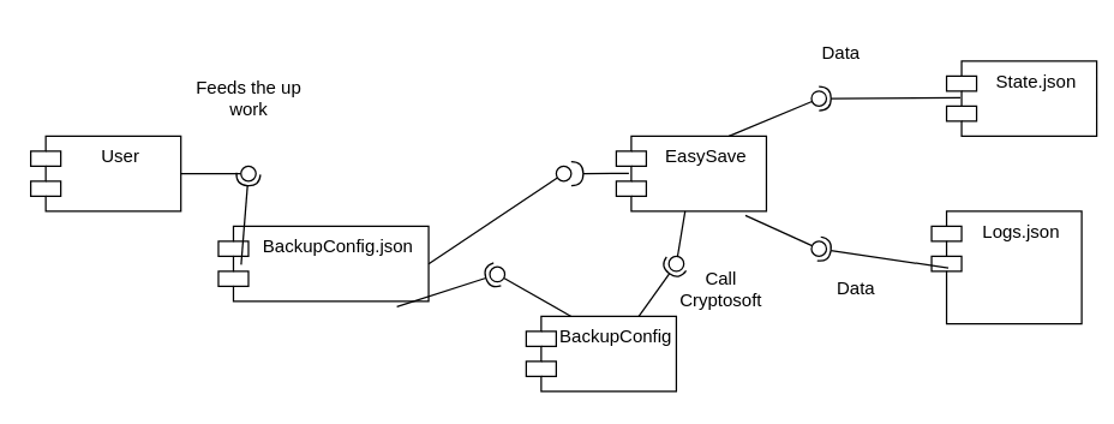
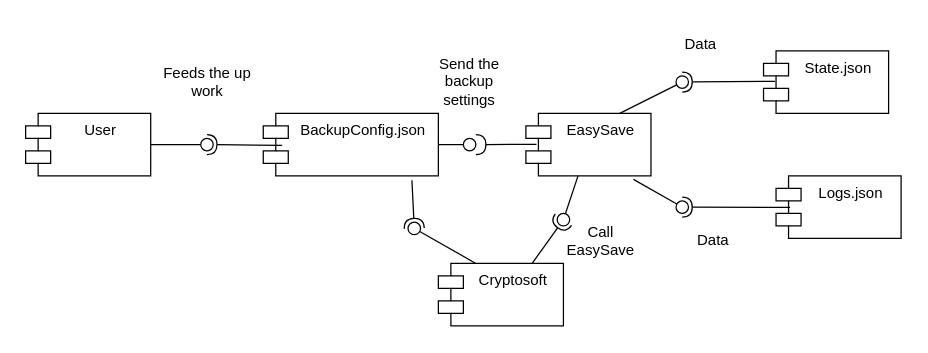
  <mxCell id="0" />
  <mxCell id="1" parent="0" />
- <mxCell id="2" value="State.json" style="shape=module;align=left;spacingLeft=20;align=center;verticalAlign=top;direction=east;" parent="1" vertex="1"><mxGeometry x="630" y="40" width="100" height="50" as="geometry" /></mxCell>
- <mxCell id="3" value="Logs.json" style="shape=module;align=left;spacingLeft=20;align=center;verticalAlign=top;direction=east;" parent="1" vertex="1"><mxGeometry x="620" y="140" width="100" height="75" as="geometry" /></mxCell>
- <mxCell id="4" value="BackupConfig.json" style="shape=module;align=left;spacingLeft=20;align=center;verticalAlign=top;direction=east;" parent="1" vertex="1"><mxGeometry x="145" y="150" width="140" height="50" as="geometry" /></mxCell>
- <mxCell id="5" value="EasySave" style="shape=module;align=left;spacingLeft=20;align=center;verticalAlign=top;direction=east;" parent="1" vertex="1"><mxGeometry x="410" y="90" width="100" height="50" as="geometry" /></mxCell>
+ <mxCell id="2" value="State.json" style="shape=module;align=left;spacingLeft=20;align=center;verticalAlign=top;direction=east;" parent="1" vertex="1"><mxGeometry x="610" y="40" width="100" height="50" as="geometry" /></mxCell>
+ <mxCell id="3" value="Logs.json" style="shape=module;align=left;spacingLeft=20;align=center;verticalAlign=top;direction=east;" parent="1" vertex="1"><mxGeometry x="620" y="140" width="100" height="50" as="geometry" /></mxCell>
+ <mxCell id="4" value="BackupConfig.json" style="shape=module;align=left;spacingLeft=20;align=center;verticalAlign=top;direction=east;" parent="1" vertex="1"><mxGeometry x="210" y="90" width="140" height="50" as="geometry" /></mxCell>
+ <mxCell id="5" value="EasySave" style="shape=module;align=left;spacingLeft=20;align=center;verticalAlign=top;direction=east;" parent="1" vertex="1"><mxGeometry x="420" y="90" width="100" height="50" as="geometry" /></mxCell>
  <mxCell id="6" value="User" style="shape=module;align=left;spacingLeft=20;align=center;verticalAlign=top;direction=east;" parent="1" vertex="1"><mxGeometry x="20" y="90" width="100" height="50" as="geometry" /></mxCell>
  <mxCell id="7" value="" style="rounded=0;orthogonalLoop=1;jettySize=auto;html=1;endArrow=none;endFill=0;sketch=0;sourcePerimeterSpacing=0;targetPerimeterSpacing=0;" parent="1" target="9" edge="1"><mxGeometry relative="1" as="geometry"><mxPoint x="120" y="115" as="sourcePoint" /></mxGeometry></mxCell>
  <mxCell id="8" value="" style="rounded=0;orthogonalLoop=1;jettySize=auto;html=1;endArrow=halfCircle;endFill=0;entryX=0.5;entryY=0.5;endSize=6;strokeWidth=1;sketch=0;exitX=0.108;exitY=0.512;exitDx=0;exitDy=0;exitPerimeter=0;" parent="1" source="4" target="9" edge="1"><mxGeometry relative="1" as="geometry"><mxPoint x="160" y="115" as="sourcePoint" /></mxGeometry></mxCell>
  <mxCell id="9" value="" style="ellipse;whiteSpace=wrap;html=1;align=center;aspect=fixed;resizable=0;points=[];outlineConnect=0;sketch=0;" parent="1" vertex="1"><mxGeometry x="160" y="110" width="10" height="10" as="geometry" /></mxCell>
  <mxCell id="10" value="" style="rounded=0;orthogonalLoop=1;jettySize=auto;html=1;endArrow=none;endFill=0;sketch=0;sourcePerimeterSpacing=0;targetPerimeterSpacing=0;exitX=1;exitY=0.5;exitDx=0;exitDy=0;" parent="1" source="4" target="12" edge="1"><mxGeometry relative="1" as="geometry"><mxPoint x="344" y="115" as="sourcePoint" /></mxGeometry></mxCell>
  <mxCell id="11" value="" style="rounded=0;orthogonalLoop=1;jettySize=auto;html=1;endArrow=halfCircle;endFill=0;endSize=6;strokeWidth=1;sketch=0;exitX=0.084;exitY=0.496;exitDx=0;exitDy=0;exitPerimeter=0;" parent="1" source="5" target="12" edge="1"><mxGeometry relative="1" as="geometry"><mxPoint x="384" y="115" as="sourcePoint" /><mxPoint x="380" y="115" as="targetPoint" /></mxGeometry></mxCell>
  <mxCell id="12" value="" style="ellipse;whiteSpace=wrap;html=1;align=center;aspect=fixed;resizable=0;points=[];outlineConnect=0;sketch=0;" parent="1" vertex="1"><mxGeometry x="370" y="110" width="10" height="10" as="geometry" /></mxCell>
  <mxCell id="13" value="" style="rounded=0;orthogonalLoop=1;jettySize=auto;html=1;endArrow=none;endFill=0;sketch=0;sourcePerimeterSpacing=0;targetPerimeterSpacing=0;exitX=0.75;exitY=0;exitDx=0;exitDy=0;" parent="1" source="5" target="15" edge="1"><mxGeometry relative="1" as="geometry"><mxPoint x="510" y="75" as="sourcePoint" /></mxGeometry></mxCell>
  <mxCell id="14" value="" style="rounded=0;orthogonalLoop=1;jettySize=auto;html=1;endArrow=halfCircle;endFill=0;entryX=0.5;entryY=0.5;endSize=6;strokeWidth=1;sketch=0;exitX=0.092;exitY=0.488;exitDx=0;exitDy=0;exitPerimeter=0;" parent="1" source="2" target="15" edge="1"><mxGeometry relative="1" as="geometry"><mxPoint x="550" y="75" as="sourcePoint" /></mxGeometry></mxCell>
  <mxCell id="15" value="" style="ellipse;whiteSpace=wrap;html=1;align=center;aspect=fixed;resizable=0;points=[];outlineConnect=0;sketch=0;" parent="1" vertex="1"><mxGeometry x="540" y="60" width="10" height="10" as="geometry" /></mxCell>
  <mxCell id="16" value="" style="rounded=0;orthogonalLoop=1;jettySize=auto;html=1;endArrow=none;endFill=0;sketch=0;sourcePerimeterSpacing=0;targetPerimeterSpacing=0;exitX=0.86;exitY=1.056;exitDx=0;exitDy=0;exitPerimeter=0;" parent="1" source="5" target="18" edge="1"><mxGeometry relative="1" as="geometry"><mxPoint x="525" y="165" as="sourcePoint" /></mxGeometry></mxCell>
  <mxCell id="17" value="" style="rounded=0;orthogonalLoop=1;jettySize=auto;html=1;endArrow=halfCircle;endFill=0;entryX=0.5;entryY=0.5;endSize=6;strokeWidth=1;sketch=0;exitX=0.112;exitY=0.504;exitDx=0;exitDy=0;exitPerimeter=0;" parent="1" source="3" target="18" edge="1"><mxGeometry relative="1" as="geometry"><mxPoint x="565" y="165" as="sourcePoint" /></mxGeometry></mxCell>
  <mxCell id="18" value="" style="ellipse;whiteSpace=wrap;html=1;align=center;aspect=fixed;resizable=0;points=[];outlineConnect=0;sketch=0;" parent="1" vertex="1"><mxGeometry x="540" y="160" width="10" height="10" as="geometry" /></mxCell>
  <mxCell id="19" value="Feeds the up work" style="text;html=1;strokeColor=none;fillColor=none;align=center;verticalAlign=middle;whiteSpace=wrap;rounded=0;" parent="1" vertex="1"><mxGeometry x="127.5" y="50" width="75" height="30" as="geometry" /></mxCell>
+ <mxCell id="20" value="Send the backup settings" style="text;html=1;strokeColor=none;fillColor=none;align=center;verticalAlign=middle;whiteSpace=wrap;rounded=0;" parent="1" vertex="1"><mxGeometry x="333.25" y="50" width="83.5" height="30" as="geometry" /></mxCell>
  <mxCell id="21" value="Data" style="text;html=1;strokeColor=none;fillColor=none;align=center;verticalAlign=middle;whiteSpace=wrap;rounded=0;" parent="1" vertex="1"><mxGeometry x="530" y="20" width="60" height="30" as="geometry" /></mxCell>
  <mxCell id="22" value="Data" style="text;html=1;strokeColor=none;fillColor=none;align=center;verticalAlign=middle;whiteSpace=wrap;rounded=0;" parent="1" vertex="1"><mxGeometry x="540" y="177" width="60" height="30" as="geometry" /></mxCell>
  <mxCell id="23" value="" style="rounded=0;orthogonalLoop=1;jettySize=auto;html=1;endArrow=none;endFill=0;sketch=0;sourcePerimeterSpacing=0;targetPerimeterSpacing=0;" parent="1" target="25" edge="1"><mxGeometry relative="1" as="geometry"><mxPoint x="380" y="210" as="sourcePoint" /></mxGeometry></mxCell>
  <mxCell id="24" value="" style="rounded=0;orthogonalLoop=1;jettySize=auto;html=1;endArrow=halfCircle;endFill=0;entryX=0.5;entryY=0.5;endSize=6;strokeWidth=1;sketch=0;exitX=0.849;exitY=1.072;exitDx=0;exitDy=0;exitPerimeter=0;" parent="1" source="4" target="25" edge="1"><mxGeometry relative="1" as="geometry"><mxPoint x="416.75" y="180" as="sourcePoint" /></mxGeometry></mxCell>
  <mxCell id="25" value="" style="ellipse;whiteSpace=wrap;html=1;align=center;aspect=fixed;resizable=0;points=[];outlineConnect=0;sketch=0;" parent="1" vertex="1"><mxGeometry x="325.75" y="177" width="10" height="10" as="geometry" /></mxCell>
- <mxCell id="26" value="BackupConfig" style="shape=module;align=left;spacingLeft=20;align=center;verticalAlign=top;direction=east;" parent="1" vertex="1"><mxGeometry x="350" y="210" width="100" height="50" as="geometry" /></mxCell>
+ <mxCell id="26" value="Cryptosoft" style="shape=module;align=left;spacingLeft=20;align=center;verticalAlign=top;direction=east;" parent="1" vertex="1"><mxGeometry x="350" y="210" width="100" height="50" as="geometry" /></mxCell>
  <mxCell id="27" value="" style="rounded=0;orthogonalLoop=1;jettySize=auto;html=1;endArrow=none;endFill=0;sketch=0;sourcePerimeterSpacing=0;targetPerimeterSpacing=0;" parent="1" source="5" target="29" edge="1"><mxGeometry relative="1" as="geometry"><mxPoint x="430" y="175" as="sourcePoint" /></mxGeometry></mxCell>
  <mxCell id="28" value="" style="rounded=0;orthogonalLoop=1;jettySize=auto;html=1;endArrow=halfCircle;endFill=0;entryX=0.5;entryY=0.5;endSize=6;strokeWidth=1;sketch=0;exitX=0.75;exitY=0;exitDx=0;exitDy=0;" parent="1" source="26" target="29" edge="1"><mxGeometry relative="1" as="geometry"><mxPoint x="470" y="175" as="sourcePoint" /></mxGeometry></mxCell>
  <mxCell id="29" value="" style="ellipse;whiteSpace=wrap;html=1;align=center;aspect=fixed;resizable=0;points=[];outlineConnect=0;sketch=0;" parent="1" vertex="1"><mxGeometry x="445" y="170" width="10" height="10" as="geometry" /></mxCell>
- <mxCell id="30" value="Call Cryptosoft" style="text;html=1;strokeColor=none;fillColor=none;align=center;verticalAlign=middle;whiteSpace=wrap;rounded=0;" parent="1" vertex="1"><mxGeometry x="450" y="177" width="60" height="30" as="geometry" /></mxCell>
+ <mxCell id="30" value="Call EasySave" style="text;html=1;strokeColor=none;fillColor=none;align=center;verticalAlign=middle;whiteSpace=wrap;rounded=0;" parent="1" vertex="1"><mxGeometry x="450" y="177" width="60" height="30" as="geometry" /></mxCell>
